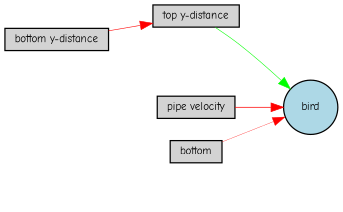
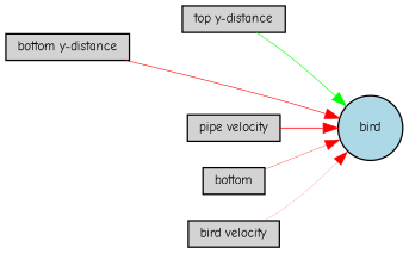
  digraph {
    fontname="Comic Neue"
    rankdir=LR
    node [fillcolor=lightgray fontname="Comic Neue" fontsize=9 shape=box style=filled]
    edge [color=red fontname="Comic Neue" style=solid]
    "top y-distance" [height=0.2 width=0.2]
    n2 [fillcolor=lightblue height=0.2 label=bird shape=circle width=0.2]
    "bottom y-distance" [height=0.2 width=0.2]
    "pipe velocity" [height=0.2 width=0.2]
    n5 [height=0.2 label=bottom width=0.2]
+   "bird velocity" [height=0.2 width=0.2]
    "top y-distance" -> n2 [color=green penwidth=0.4460039487604597]
-   "bottom y-distance" -> "top y-distance" [penwidth=0.46303308537294097]
+   "bottom y-distance" -> n2 [penwidth=0.46303308537294097]
    "pipe velocity" -> n2 [penwidth=0.5697071979983722]
    n5 -> n2 [penwidth=0.24687000372008452]
+   "bird velocity" -> n2 [penwidth=0.10816559715936347]
  }
